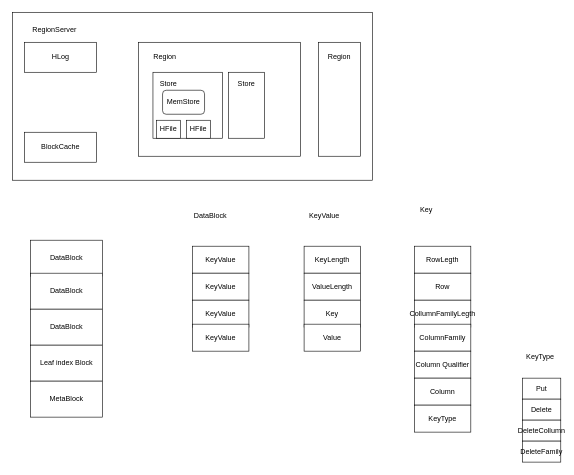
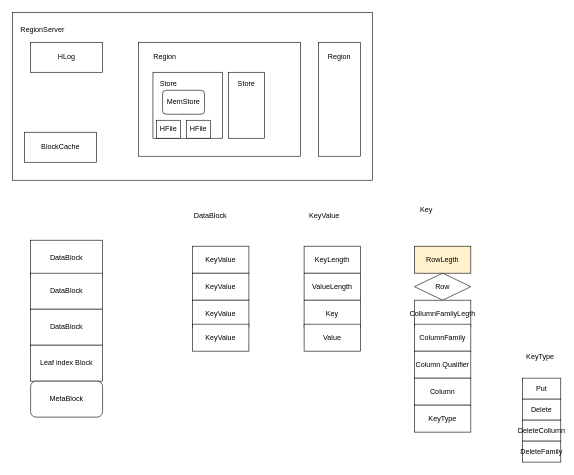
  <mxCell id="0" />
  <mxCell id="1" parent="0" />
  <mxCell id="2" value="" style="rounded=0;whiteSpace=wrap;html=1;" vertex="1" parent="1"><mxGeometry x="20" y="20" width="600" height="280" as="geometry" /></mxCell>
- <mxCell id="3" value="RegionServer" style="text;html=1;strokeColor=none;fillColor=none;align=center;verticalAlign=middle;whiteSpace=wrap;rounded=0;" vertex="1" parent="1"><mxGeometry x="50" y="40" width="80" height="20" as="geometry" /></mxCell>
- <mxCell id="4" value="HLog" style="rounded=0;whiteSpace=wrap;html=1;" vertex="1" parent="1"><mxGeometry x="40" y="70" width="120" height="50" as="geometry" /></mxCell>
+ <mxCell id="3" value="RegionServer" style="text;html=1;strokeColor=none;fillColor=none;align=center;verticalAlign=middle;whiteSpace=wrap;rounded=0;" vertex="1" parent="1"><mxGeometry x="30" y="40" width="80" height="20" as="geometry" /></mxCell>
+ <mxCell id="4" value="HLog" style="rounded=0;whiteSpace=wrap;html=1;" vertex="1" parent="1"><mxGeometry x="50" y="70" width="120" height="50" as="geometry" /></mxCell>
  <mxCell id="5" value="BlockCache" style="rounded=0;whiteSpace=wrap;html=1;" vertex="1" parent="1"><mxGeometry x="40" y="220" width="120" height="50" as="geometry" /></mxCell>
  <mxCell id="6" value="" style="rounded=0;whiteSpace=wrap;html=1;" vertex="1" parent="1"><mxGeometry x="230" y="70" width="270" height="190" as="geometry" /></mxCell>
  <mxCell id="7" value="Region" style="text;html=1;strokeColor=none;fillColor=none;align=center;verticalAlign=middle;whiteSpace=wrap;rounded=0;" vertex="1" parent="1"><mxGeometry x="254" y="85" width="40" height="20" as="geometry" /></mxCell>
  <mxCell id="8" value="" style="rounded=0;whiteSpace=wrap;html=1;" vertex="1" parent="1"><mxGeometry x="254" y="120" width="116" height="110" as="geometry" /></mxCell>
  <mxCell id="9" value="Store" style="text;html=1;strokeColor=none;fillColor=none;align=center;verticalAlign=middle;whiteSpace=wrap;rounded=0;" vertex="1" parent="1"><mxGeometry x="260" y="130" width="40" height="20" as="geometry" /></mxCell>
  <mxCell id="10" value="MemStore" style="rounded=1;whiteSpace=wrap;html=1;" vertex="1" parent="1"><mxGeometry x="270" y="150" width="70" height="40" as="geometry" /></mxCell>
  <mxCell id="11" value="HFile" style="rounded=0;whiteSpace=wrap;html=1;" vertex="1" parent="1"><mxGeometry x="310" y="200" width="40" height="30" as="geometry" /></mxCell>
  <mxCell id="12" value="HFile" style="rounded=0;whiteSpace=wrap;html=1;" vertex="1" parent="1"><mxGeometry x="260" y="200" width="40" height="30" as="geometry" /></mxCell>
  <mxCell id="13" value="" style="rounded=0;whiteSpace=wrap;html=1;" vertex="1" parent="1"><mxGeometry x="380" y="120" width="60" height="110" as="geometry" /></mxCell>
  <mxCell id="14" value="Store" style="text;html=1;strokeColor=none;fillColor=none;align=center;verticalAlign=middle;whiteSpace=wrap;rounded=0;" vertex="1" parent="1"><mxGeometry x="390" y="130" width="40" height="20" as="geometry" /></mxCell>
  <mxCell id="15" value="" style="rounded=0;whiteSpace=wrap;html=1;" vertex="1" parent="1"><mxGeometry x="530" y="70" width="70" height="190" as="geometry" /></mxCell>
  <mxCell id="16" value="Region" style="text;html=1;strokeColor=none;fillColor=none;align=center;verticalAlign=middle;whiteSpace=wrap;rounded=0;" vertex="1" parent="1"><mxGeometry x="545" y="85" width="40" height="20" as="geometry" /></mxCell>
  <mxCell id="17" value="DataBlock" style="rounded=0;whiteSpace=wrap;html=1;" vertex="1" parent="1"><mxGeometry x="50" y="400" width="120" height="60" as="geometry" /></mxCell>
  <mxCell id="18" value="DataBlock" style="rounded=0;whiteSpace=wrap;html=1;" vertex="1" parent="1"><mxGeometry x="50" y="455" width="120" height="60" as="geometry" /></mxCell>
  <mxCell id="19" value="DataBlock" style="rounded=0;whiteSpace=wrap;html=1;" vertex="1" parent="1"><mxGeometry x="50" y="515" width="120" height="60" as="geometry" /></mxCell>
  <mxCell id="20" value="Leaf index Block" style="rounded=0;whiteSpace=wrap;html=1;" vertex="1" parent="1"><mxGeometry x="50" y="575" width="120" height="60" as="geometry" /></mxCell>
- <mxCell id="21" value="MetaBlock" style="rounded=0;whiteSpace=wrap;html=1;" vertex="1" parent="1"><mxGeometry x="50" y="635" width="120" height="60" as="geometry" /></mxCell>
+ <mxCell id="21" value="MetaBlock" style="whiteSpace=wrap;html=1;rounded=1;" vertex="1" parent="1"><mxGeometry x="50" y="635" width="120" height="60" as="geometry" /></mxCell>
  <mxCell id="22" value="KeyValue" style="rounded=0;whiteSpace=wrap;html=1;" vertex="1" parent="1"><mxGeometry x="320" y="410" width="94" height="45" as="geometry" /></mxCell>
  <mxCell id="23" value="KeyValue" style="rounded=0;whiteSpace=wrap;html=1;" vertex="1" parent="1"><mxGeometry x="320" y="455" width="94" height="45" as="geometry" /></mxCell>
  <mxCell id="24" value="KeyValue" style="rounded=0;whiteSpace=wrap;html=1;" vertex="1" parent="1"><mxGeometry x="320" y="500" width="94" height="45" as="geometry" /></mxCell>
  <mxCell id="25" value="KeyValue" style="rounded=0;whiteSpace=wrap;html=1;" vertex="1" parent="1"><mxGeometry x="320" y="540" width="94" height="45" as="geometry" /></mxCell>
  <mxCell id="26" value="KeyLength" style="rounded=0;whiteSpace=wrap;html=1;" vertex="1" parent="1"><mxGeometry x="506" y="410" width="94" height="45" as="geometry" /></mxCell>
  <mxCell id="27" value="ValueLength" style="rounded=0;whiteSpace=wrap;html=1;" vertex="1" parent="1"><mxGeometry x="506" y="455" width="94" height="45" as="geometry" /></mxCell>
  <mxCell id="28" value="Key" style="rounded=0;whiteSpace=wrap;html=1;" vertex="1" parent="1"><mxGeometry x="506" y="500" width="94" height="45" as="geometry" /></mxCell>
  <mxCell id="29" value="Value" style="rounded=0;whiteSpace=wrap;html=1;" vertex="1" parent="1"><mxGeometry x="506" y="540" width="94" height="45" as="geometry" /></mxCell>
- <mxCell id="30" value="RowLegth" style="rounded=0;whiteSpace=wrap;html=1;" vertex="1" parent="1"><mxGeometry x="690" y="410" width="94" height="45" as="geometry" /></mxCell>
- <mxCell id="31" value="Row" style="rounded=0;whiteSpace=wrap;html=1;" vertex="1" parent="1"><mxGeometry x="690" y="455" width="94" height="45" as="geometry" /></mxCell>
+ <mxCell id="30" value="RowLegth" style="rounded=0;whiteSpace=wrap;html=1;fillColor=#fff2cc;" vertex="1" parent="1"><mxGeometry x="690" y="410" width="94" height="45" as="geometry" /></mxCell>
+ <mxCell id="31" value="Row" style="rhombus;whiteSpace=wrap;html=1;" vertex="1" parent="1"><mxGeometry x="690" y="455" width="94" height="45" as="geometry" /></mxCell>
  <mxCell id="32" value="CollumnFamilyLegth" style="rounded=0;whiteSpace=wrap;html=1;" vertex="1" parent="1"><mxGeometry x="690" y="500" width="94" height="45" as="geometry" /></mxCell>
  <mxCell id="33" value="ColumnFamily" style="rounded=0;whiteSpace=wrap;html=1;" vertex="1" parent="1"><mxGeometry x="690" y="540" width="94" height="45" as="geometry" /></mxCell>
  <mxCell id="34" value="Column Qualifier" style="rounded=0;whiteSpace=wrap;html=1;" vertex="1" parent="1"><mxGeometry x="690" y="585" width="94" height="45" as="geometry" /></mxCell>
  <mxCell id="35" value="Column" style="rounded=0;whiteSpace=wrap;html=1;" vertex="1" parent="1"><mxGeometry x="690" y="630" width="94" height="45" as="geometry" /></mxCell>
  <mxCell id="36" value="KeyType" style="rounded=0;whiteSpace=wrap;html=1;" vertex="1" parent="1"><mxGeometry x="690" y="675" width="94" height="45" as="geometry" /></mxCell>
  <mxCell id="37" value="Put" style="rounded=0;whiteSpace=wrap;html=1;" vertex="1" parent="1"><mxGeometry x="870" y="630" width="64" height="35" as="geometry" /></mxCell>
  <mxCell id="38" value="Delete" style="rounded=0;whiteSpace=wrap;html=1;" vertex="1" parent="1"><mxGeometry x="870" y="665" width="64" height="35" as="geometry" /></mxCell>
  <mxCell id="39" value="DeleteCollumn" style="rounded=0;whiteSpace=wrap;html=1;" vertex="1" parent="1"><mxGeometry x="870" y="700" width="64" height="35" as="geometry" /></mxCell>
  <mxCell id="40" value="DeleteFamily" style="rounded=0;whiteSpace=wrap;html=1;" vertex="1" parent="1"><mxGeometry x="870" y="735" width="64" height="35" as="geometry" /></mxCell>
  <mxCell id="41" value="DataBlock" style="text;html=1;strokeColor=none;fillColor=none;align=center;verticalAlign=middle;whiteSpace=wrap;rounded=0;" vertex="1" parent="1"><mxGeometry x="330" y="350" width="40" height="20" as="geometry" /></mxCell>
  <mxCell id="42" value="KeyValue" style="text;html=1;strokeColor=none;fillColor=none;align=center;verticalAlign=middle;whiteSpace=wrap;rounded=0;" vertex="1" parent="1"><mxGeometry x="520" y="350" width="40" height="20" as="geometry" /></mxCell>
  <mxCell id="43" value="Key" style="text;html=1;strokeColor=none;fillColor=none;align=center;verticalAlign=middle;whiteSpace=wrap;rounded=0;" vertex="1" parent="1"><mxGeometry x="690" y="340" width="40" height="20" as="geometry" /></mxCell>
  <mxCell id="44" value="KeyType" style="text;html=1;strokeColor=none;fillColor=none;align=center;verticalAlign=middle;whiteSpace=wrap;rounded=0;" vertex="1" parent="1"><mxGeometry x="880" y="585" width="40" height="20" as="geometry" /></mxCell>
